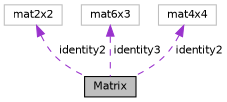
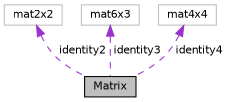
  digraph {
    node [color=grey75 fillcolor=white fontname=Helvetica fontsize=10 shape=record style=filled]
    edge [color=darkorchid3 dir=back fontname=Helvetica fontsize=10 labelfontname=Helvetica labelfontsize=10 style=dashed]
    n1 [color=black fillcolor=grey75 fontcolor=black height=0.2 label=Matrix width=0.4]
    n2 [height=0.2 label=mat2x2 width=0.4]
    n3 [height=0.2 label=mat6x3 width=0.4]
    n4 [height=0.2 label=mat4x4 width=0.4]
    n2 -> n1 [label=" identity2"]
    n3 -> n1 [label=" identity3"]
-   n4 -> n1 [label=" identity2"]
+   n4 -> n1 [label=" identity4"]
  }
